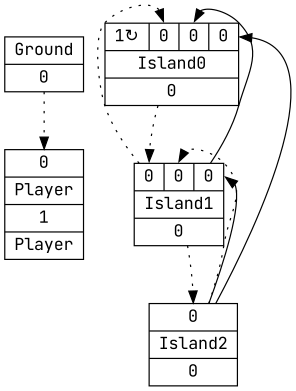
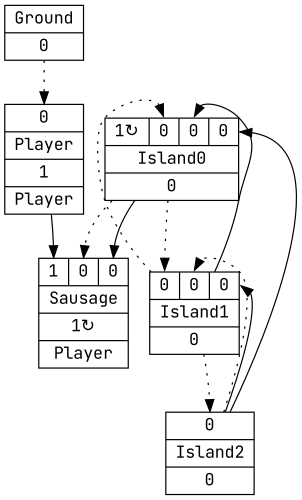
  digraph {
    fontname="JetBrains Mono"
    node [fontname="JetBrains Mono" shape=record]
    edge [fontname="JetBrains Mono" headport=Island0P style=dotted]
    n1 [label="{{<GroundP>0}|{Player}|<PlayerOUT>1|{Player}}"]
+   n2 [label="{{<Player>1|<Island0P>0|<Island0>0}|{Sausage}|<SausageOUT>1&#8635;|{Player}}"]
    n3 [label="{{Ground}|<GroundOUT>0}"]
    n4 [label="{{<SausageP>1&#8635;|<Island1P>0|<Island1>0|<Island2>0}|{Island0}|<Island0OUT>0}"]
    n5 [label="{{<Island0P>0|<Island2P>0|<Island2>0}|{Island1}|<Island1OUT>0}"]
    n6 [label="{{<Island1P>0}|{Island2}|<Island2OUT>0}"]
+   n1 -> n2 [headport=Player style=""]
    n3 -> n1 [headport=GroundP]
+   n4 -> n2
+   n4 -> n2 [headport=Island0 style=""]
    n4 -> n5
    n5 -> n4 [headport=Island1P]
    n5 -> n4 [headport=Island1 style=""]
    n5 -> n6 [headport=Island1P]
    n6 -> n4 [headport=Island2 style=""]
    n6 -> n5 [headport=Island2P]
    n6 -> n5 [headport=Island2 style=""]
  }
